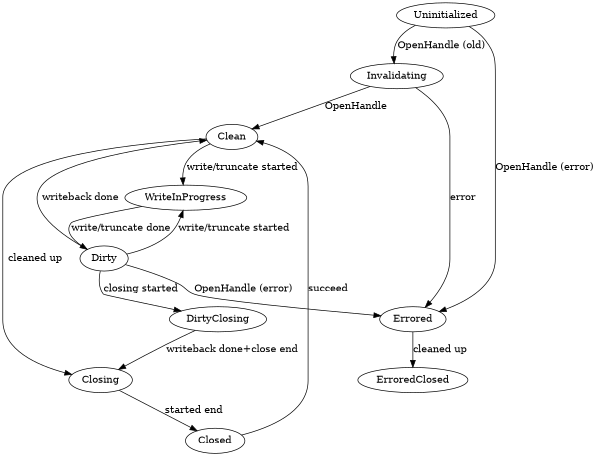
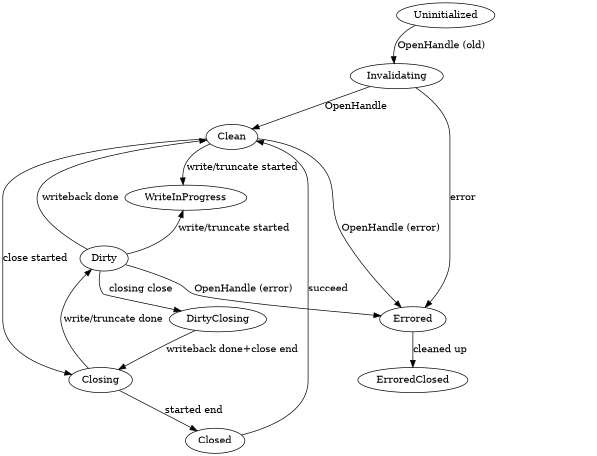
  digraph {
    rankdir=TB
    Uninitialized
    Invalidating
    Errored
    Clean
    WriteInProgress
    Closing
    ErroredClosed
    Dirty
    Closed
    DirtyClosing
    Uninitialized -> Invalidating [label="OpenHandle (old)"]
-   Uninitialized -> Errored [label="OpenHandle (error)"]
+   Clean -> Errored [label="OpenHandle (error)"]
    Invalidating -> Errored [label=error]
    Invalidating -> Clean [label=OpenHandle]
    Errored -> ErroredClosed [label="cleaned up"]
    Clean -> WriteInProgress [label="write/truncate started"]
-   Clean -> Closing [label="cleaned up"]
-   WriteInProgress -> Dirty [label="write/truncate done"]
+   Clean -> Closing [label="close started"]
+   Closing -> Dirty [label="write/truncate done"]
    Closing -> Closed [label="started end"]
    Dirty -> Errored [label="OpenHandle (error)"]
    Dirty -> Clean [label="writeback done"]
    Dirty -> WriteInProgress [label="write/truncate started"]
-   Dirty -> DirtyClosing [label="closing started"]
+   Dirty -> DirtyClosing [label="closing close"]
    Closed -> Clean [label=succeed]
    DirtyClosing -> Closing [label="writeback done+close end"]
  }
